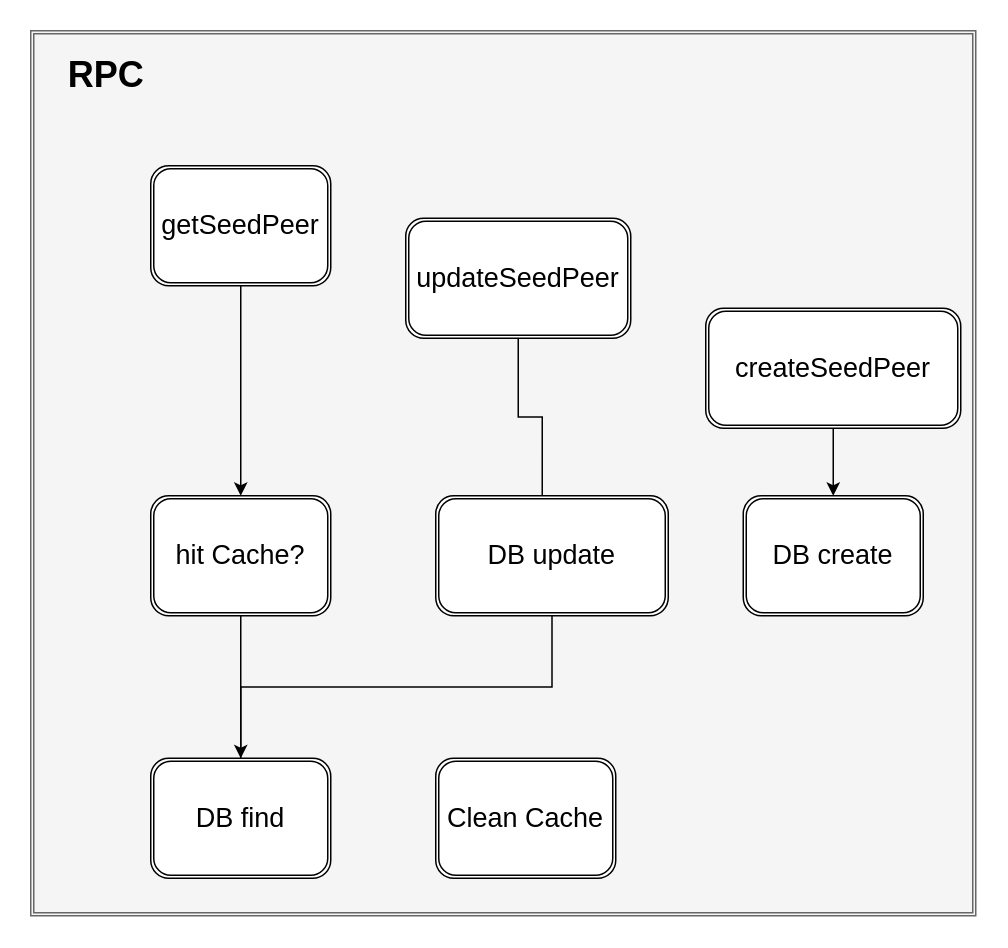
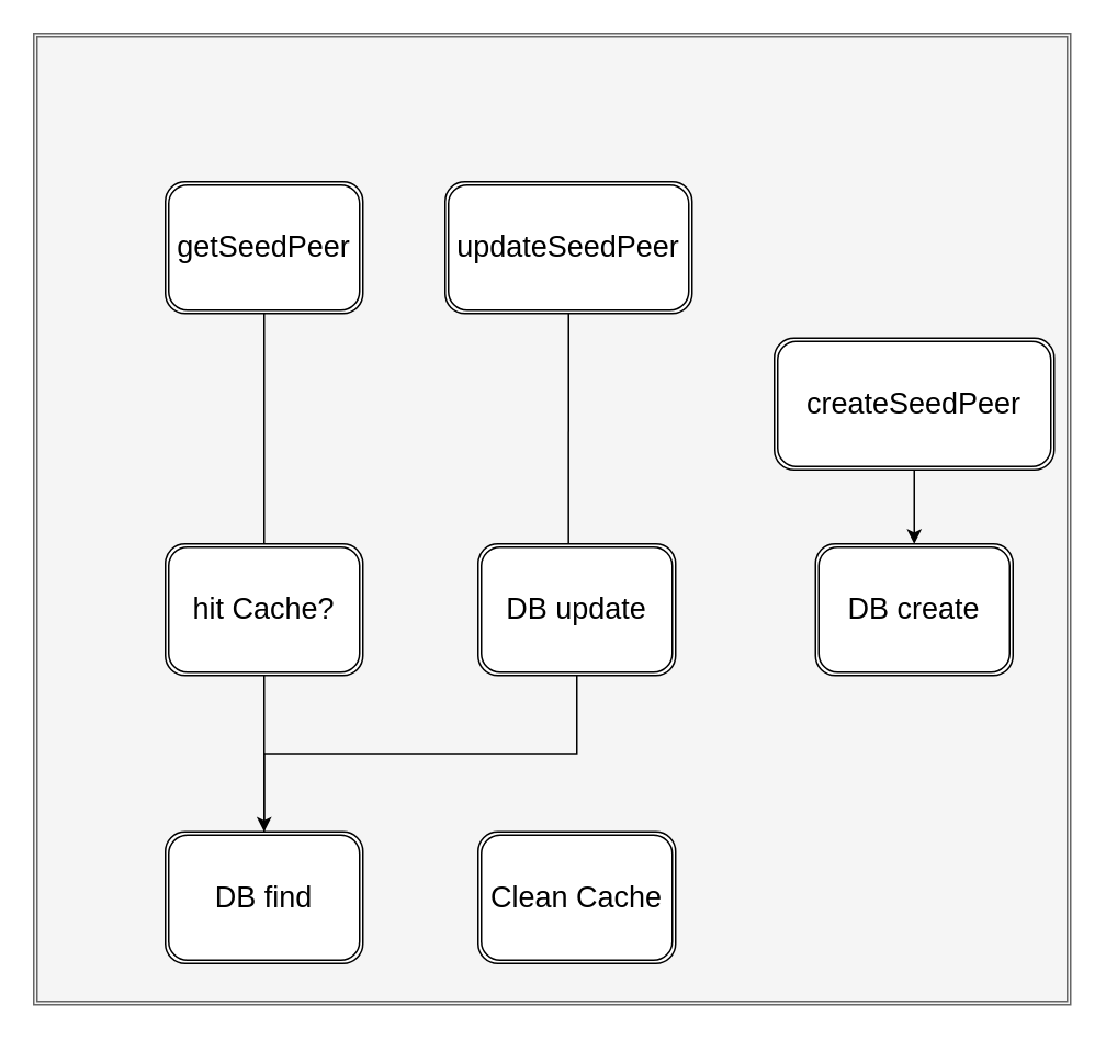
  <mxCell id="0" />
  <mxCell id="1" parent="0" />
  <mxCell id="2" value="" style="shape=ext;double=1;rounded=0;whiteSpace=wrap;html=1;fillColor=#f5f5f5;fontColor=#333333;strokeColor=#666666;" vertex="1" parent="1"><mxGeometry x="20" y="20" width="630" height="590" as="geometry" /></mxCell>
- <mxCell id="3" value="RPC" style="text;strokeColor=none;fillColor=none;html=1;fontSize=24;fontStyle=1;verticalAlign=middle;align=center;" vertex="1" parent="1"><mxGeometry x="20" y="30" width="100" height="40" as="geometry" /></mxCell>
- <mxCell id="4" style="edgeStyle=orthogonalEdgeStyle;rounded=0;orthogonalLoop=1;jettySize=auto;html=1;exitX=0.5;exitY=1;exitDx=0;exitDy=0;fontSize=18;" edge="1" parent="1" source="5" target="12"><mxGeometry relative="1" as="geometry" /></mxCell>
+ <mxCell id="4" style="edgeStyle=orthogonalEdgeStyle;rounded=0;orthogonalLoop=1;jettySize=auto;html=1;exitX=0.5;exitY=1;exitDx=0;exitDy=0;fontSize=18;endArrow=none;" edge="1" parent="1" source="5" target="12"><mxGeometry relative="1" as="geometry" /></mxCell>
  <mxCell id="5" value="&lt;font style=&quot;font-size: 18px;&quot;&gt;getSeedPeer&lt;/font&gt;" style="shape=ext;double=1;rounded=1;whiteSpace=wrap;html=1;" vertex="1" parent="1"><mxGeometry x="100" y="110" width="120" height="80" as="geometry" /></mxCell>
  <mxCell id="6" style="edgeStyle=orthogonalEdgeStyle;rounded=0;orthogonalLoop=1;jettySize=auto;html=1;exitX=0.5;exitY=1;exitDx=0;exitDy=0;entryX=0.458;entryY=0.125;entryDx=0;entryDy=0;entryPerimeter=0;fontSize=18;" edge="1" parent="1" source="7" target="14"><mxGeometry relative="1" as="geometry" /></mxCell>
- <mxCell id="7" value="updateSeedPeer" style="shape=ext;double=1;rounded=1;whiteSpace=wrap;html=1;fontSize=18;" vertex="1" parent="1"><mxGeometry x="270" y="145" width="150" height="80" as="geometry" /></mxCell>
+ <mxCell id="7" value="updateSeedPeer" style="shape=ext;double=1;rounded=1;whiteSpace=wrap;html=1;fontSize=18;" vertex="1" parent="1"><mxGeometry x="270" y="110" width="150" height="80" as="geometry" /></mxCell>
  <mxCell id="8" style="edgeStyle=orthogonalEdgeStyle;rounded=0;orthogonalLoop=1;jettySize=auto;html=1;exitX=0.5;exitY=1;exitDx=0;exitDy=0;entryX=0.5;entryY=0;entryDx=0;entryDy=0;fontSize=18;" edge="1" parent="1" source="9" target="16"><mxGeometry relative="1" as="geometry" /></mxCell>
  <mxCell id="9" value="createSeedPeer" style="shape=ext;double=1;rounded=1;whiteSpace=wrap;html=1;fontSize=18;" vertex="1" parent="1"><mxGeometry x="470" y="205" width="170" height="80" as="geometry" /></mxCell>
  <mxCell id="10" value="" style="endArrow=none;html=1;rounded=0;fontSize=18;exitX=0.5;exitY=1;exitDx=0;exitDy=0;" edge="1" parent="1" source="12" target="11"><mxGeometry width="50" height="50" relative="1" as="geometry"><mxPoint x="360" y="450" as="sourcePoint" /><mxPoint x="410" y="400" as="targetPoint" /></mxGeometry></mxCell>
  <mxCell id="11" value="DB find" style="shape=ext;double=1;rounded=1;whiteSpace=wrap;html=1;fontSize=18;" vertex="1" parent="1"><mxGeometry x="100" y="505" width="120" height="80" as="geometry" /></mxCell>
  <mxCell id="12" value="hit Cache?" style="shape=ext;double=1;rounded=1;whiteSpace=wrap;html=1;fontSize=18;" vertex="1" parent="1"><mxGeometry x="100" y="330" width="120" height="80" as="geometry" /></mxCell>
  <mxCell id="13" style="edgeStyle=orthogonalEdgeStyle;rounded=0;orthogonalLoop=1;jettySize=auto;html=1;exitX=0.5;exitY=1;exitDx=0;exitDy=0;fontSize=18;" edge="1" parent="1" source="14" target="11"><mxGeometry relative="1" as="geometry" /></mxCell>
- <mxCell id="14" value="DB update" style="shape=ext;double=1;rounded=1;whiteSpace=wrap;html=1;fontSize=18;" vertex="1" parent="1"><mxGeometry x="290" y="330" width="155" height="80" as="geometry" /></mxCell>
+ <mxCell id="14" value="DB update" style="shape=ext;double=1;rounded=1;whiteSpace=wrap;html=1;fontSize=18;" vertex="1" parent="1"><mxGeometry x="290" y="330" width="120" height="80" as="geometry" /></mxCell>
  <mxCell id="15" value="Clean Cache" style="shape=ext;double=1;rounded=1;whiteSpace=wrap;html=1;fontSize=18;" vertex="1" parent="1"><mxGeometry x="290" y="505" width="120" height="80" as="geometry" /></mxCell>
  <mxCell id="16" value="DB create" style="shape=ext;double=1;rounded=1;whiteSpace=wrap;html=1;fontSize=18;" vertex="1" parent="1"><mxGeometry x="495" y="330" width="120" height="80" as="geometry" /></mxCell>
